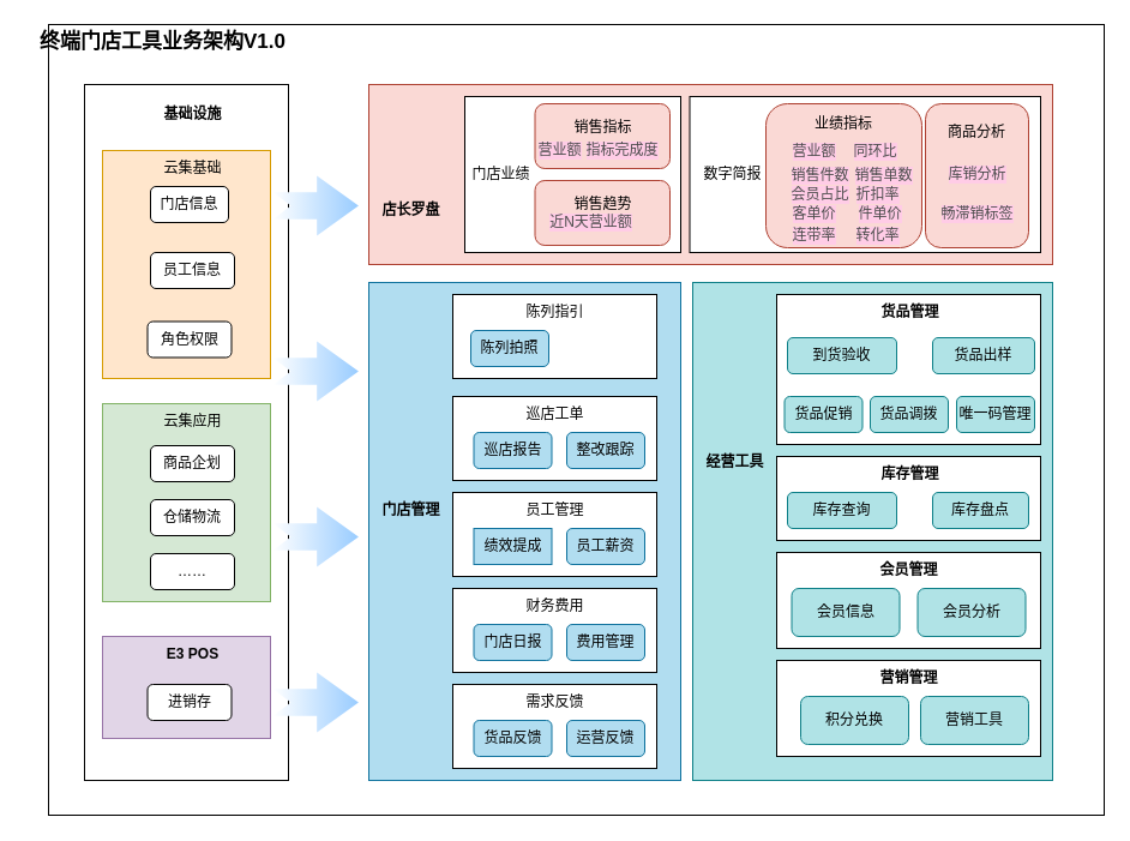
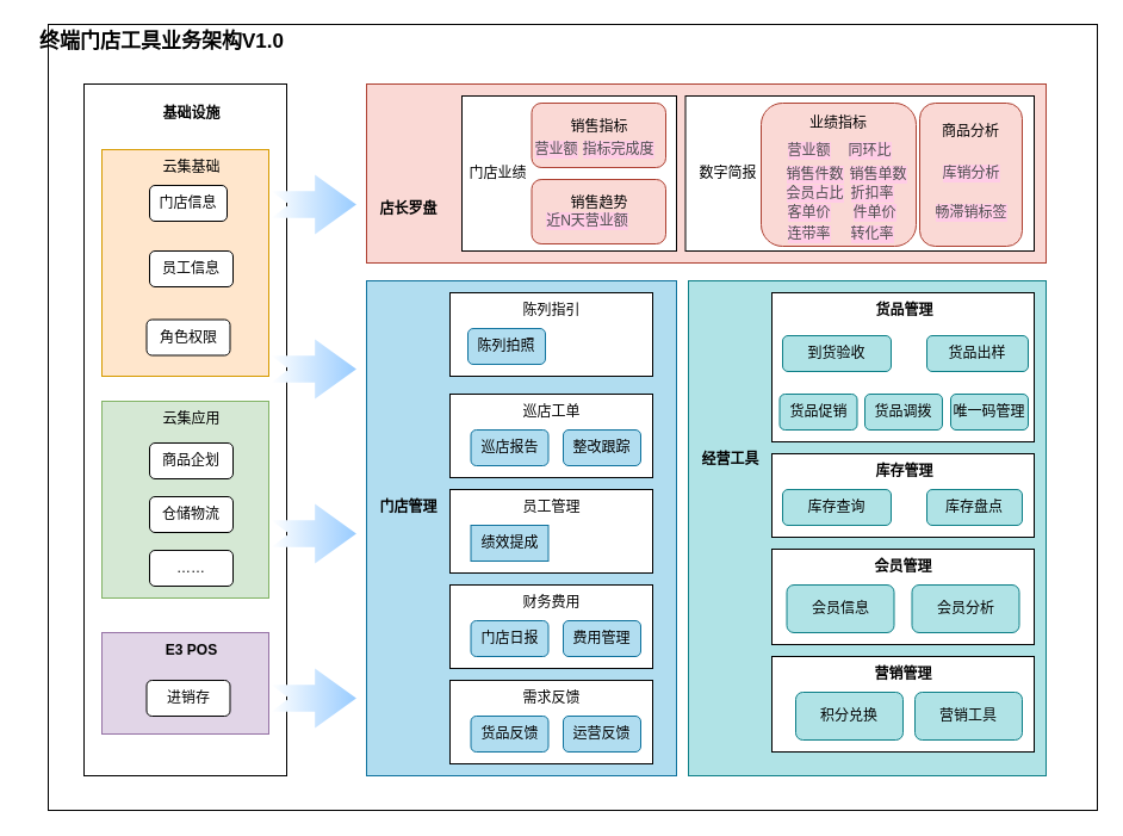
  <mxCell id="0" />
  <mxCell id="1" parent="0" />
  <mxCell id="2" value="" style="rounded=0;whiteSpace=wrap;html=1;" vertex="1" parent="1"><mxGeometry x="40" y="20" width="880" height="659" as="geometry" /></mxCell>
  <mxCell id="3" value="" style="rounded=0;whiteSpace=wrap;html=1;fillColor=#fad9d5;strokeColor=#ae4132;labelBackgroundColor=#FF9999;" vertex="1" parent="1"><mxGeometry x="307" y="70" width="570" height="150" as="geometry" /></mxCell>
  <mxCell id="4" value="店长罗盘" style="text;html=1;align=center;verticalAlign=middle;resizable=0;points=[];autosize=1;strokeColor=none;fillColor=none;fontStyle=1" vertex="1" parent="1"><mxGeometry x="307" y="160" width="70" height="30" as="geometry" /></mxCell>
  <mxCell id="5" value="" style="rounded=0;whiteSpace=wrap;html=1;fillColor=#b1ddf0;strokeColor=#10739e;" vertex="1" parent="1"><mxGeometry x="307" y="235" width="260" height="415" as="geometry" /></mxCell>
  <mxCell id="6" value="" style="rounded=0;whiteSpace=wrap;html=1;fontColor=#f4f0f0;" vertex="1" parent="1"><mxGeometry x="387" y="80" width="180" height="130" as="geometry" /></mxCell>
  <mxCell id="7" value="门店业绩" style="text;html=1;align=center;verticalAlign=middle;resizable=0;points=[];autosize=1;strokeColor=none;fillColor=none;" vertex="1" parent="1"><mxGeometry x="382" y="130" width="70" height="30" as="geometry" /></mxCell>
  <mxCell id="8" value="销售指标&lt;br&gt;&lt;br&gt;" style="rounded=1;whiteSpace=wrap;html=1;fillColor=#fad9d5;strokeColor=#ae4132;" vertex="1" parent="1"><mxGeometry x="445.5" y="86" width="112.5" height="54" as="geometry" /></mxCell>
  <mxCell id="9" value="销售趋势&lt;br&gt;&lt;br&gt;" style="rounded=1;whiteSpace=wrap;html=1;fillColor=#fad9d5;strokeColor=#ae4132;" vertex="1" parent="1"><mxGeometry x="445.5" y="150" width="112.5" height="54" as="geometry" /></mxCell>
  <mxCell id="10" value="门店管理" style="text;html=1;align=center;verticalAlign=middle;resizable=0;points=[];autosize=1;strokeColor=none;fillColor=none;fontStyle=1" vertex="1" parent="1"><mxGeometry x="307" y="410" width="70" height="30" as="geometry" /></mxCell>
  <mxCell id="11" value="" style="rounded=0;whiteSpace=wrap;html=1;fillColor=#b0e3e6;strokeColor=#0e8088;" vertex="1" parent="1"><mxGeometry x="577" y="235" width="300" height="415" as="geometry" /></mxCell>
  <mxCell id="12" value="经营工具" style="text;html=1;align=center;verticalAlign=middle;resizable=0;points=[];autosize=1;strokeColor=none;fillColor=none;fontStyle=1" vertex="1" parent="1"><mxGeometry x="577" y="370" width="70" height="30" as="geometry" /></mxCell>
  <mxCell id="13" value="" style="rounded=0;whiteSpace=wrap;html=1;" vertex="1" parent="1"><mxGeometry x="377" y="245" width="170" height="70" as="geometry" /></mxCell>
  <mxCell id="14" value="陈列指引" style="text;html=1;align=center;verticalAlign=middle;resizable=0;points=[];autosize=1;strokeColor=none;fillColor=none;" vertex="1" parent="1"><mxGeometry x="427" y="245" width="70" height="30" as="geometry" /></mxCell>
  <mxCell id="15" value="陈列拍照" style="rounded=1;whiteSpace=wrap;html=1;fillColor=#b1ddf0;strokeColor=#10739e;" vertex="1" parent="1"><mxGeometry x="392" y="275" width="65" height="30" as="geometry" /></mxCell>
  <mxCell id="16" value="" style="rounded=0;whiteSpace=wrap;html=1;" vertex="1" parent="1"><mxGeometry x="377" y="330" width="170" height="70" as="geometry" /></mxCell>
  <mxCell id="17" value="巡店工单" style="text;html=1;align=center;verticalAlign=middle;resizable=0;points=[];autosize=1;strokeColor=none;fillColor=none;" vertex="1" parent="1"><mxGeometry x="427" y="330" width="70" height="30" as="geometry" /></mxCell>
  <mxCell id="18" value="巡店报告" style="rounded=1;whiteSpace=wrap;html=1;fillColor=#b1ddf0;strokeColor=#10739e;" vertex="1" parent="1"><mxGeometry x="394.5" y="360" width="65" height="30" as="geometry" /></mxCell>
  <mxCell id="19" value="整改跟踪" style="rounded=1;whiteSpace=wrap;html=1;fillColor=#b1ddf0;strokeColor=#10739e;" vertex="1" parent="1"><mxGeometry x="472" y="360" width="65" height="30" as="geometry" /></mxCell>
  <mxCell id="20" value="" style="rounded=0;whiteSpace=wrap;html=1;" vertex="1" parent="1"><mxGeometry x="377" y="410" width="170" height="70" as="geometry" /></mxCell>
  <mxCell id="21" value="员工管理" style="text;html=1;align=center;verticalAlign=middle;resizable=0;points=[];autosize=1;strokeColor=none;fillColor=none;" vertex="1" parent="1"><mxGeometry x="427" y="410" width="70" height="30" as="geometry" /></mxCell>
  <mxCell id="22" value="绩效提成" style="whiteSpace=wrap;html=1;fillColor=#b1ddf0;strokeColor=#10739e;rounded=0;" vertex="1" parent="1"><mxGeometry x="394.5" y="440" width="65" height="30" as="geometry" /></mxCell>
- <mxCell id="23" value="员工薪资" style="rounded=1;whiteSpace=wrap;html=1;fillColor=#b1ddf0;strokeColor=#10739e;" vertex="1" parent="1"><mxGeometry x="472" y="440" width="65" height="30" as="geometry" /></mxCell>
  <mxCell id="24" value="" style="rounded=0;whiteSpace=wrap;html=1;" vertex="1" parent="1"><mxGeometry x="377" y="490" width="170" height="70" as="geometry" /></mxCell>
  <mxCell id="25" value="财务费用" style="text;html=1;align=center;verticalAlign=middle;resizable=0;points=[];autosize=1;strokeColor=none;fillColor=none;" vertex="1" parent="1"><mxGeometry x="427" y="490" width="70" height="30" as="geometry" /></mxCell>
  <mxCell id="26" value="门店日报" style="rounded=1;whiteSpace=wrap;html=1;fillColor=#b1ddf0;strokeColor=#10739e;" vertex="1" parent="1"><mxGeometry x="394.5" y="520" width="65" height="30" as="geometry" /></mxCell>
  <mxCell id="27" value="费用管理" style="rounded=1;whiteSpace=wrap;html=1;fillColor=#b1ddf0;strokeColor=#10739e;" vertex="1" parent="1"><mxGeometry x="472" y="520" width="65" height="30" as="geometry" /></mxCell>
  <mxCell id="28" value="" style="rounded=0;whiteSpace=wrap;html=1;" vertex="1" parent="1"><mxGeometry x="647" y="245" width="220" height="125" as="geometry" /></mxCell>
  <mxCell id="29" value="货品管理" style="text;html=1;align=center;verticalAlign=middle;resizable=0;points=[];autosize=1;strokeColor=none;fillColor=none;fontStyle=1" vertex="1" parent="1"><mxGeometry x="722.5" y="245" width="70" height="30" as="geometry" /></mxCell>
  <mxCell id="30" value="" style="rounded=0;whiteSpace=wrap;html=1;" vertex="1" parent="1"><mxGeometry x="647" y="380" width="220" height="70" as="geometry" /></mxCell>
  <mxCell id="31" value="库存管理" style="text;html=1;align=center;verticalAlign=middle;resizable=0;points=[];autosize=1;strokeColor=none;fillColor=none;fontStyle=1" vertex="1" parent="1"><mxGeometry x="722.5" y="380" width="70" height="30" as="geometry" /></mxCell>
  <mxCell id="32" value="库存查询" style="rounded=1;whiteSpace=wrap;html=1;fillColor=#b0e3e6;strokeColor=#0e8088;" vertex="1" parent="1"><mxGeometry x="656" y="410" width="91" height="30" as="geometry" /></mxCell>
  <mxCell id="33" value="库存盘点" style="rounded=1;whiteSpace=wrap;html=1;fillColor=#b0e3e6;strokeColor=#0e8088;" vertex="1" parent="1"><mxGeometry x="777" y="410" width="80" height="30" as="geometry" /></mxCell>
  <mxCell id="34" value="唯一码管理" style="rounded=1;whiteSpace=wrap;html=1;fillColor=#b0e3e6;strokeColor=#0e8088;" vertex="1" parent="1"><mxGeometry x="797" y="330" width="65" height="30" as="geometry" /></mxCell>
  <mxCell id="35" value="" style="rounded=0;whiteSpace=wrap;html=1;" vertex="1" parent="1"><mxGeometry x="377" y="570" width="170" height="70" as="geometry" /></mxCell>
  <mxCell id="36" value="需求反馈" style="text;html=1;align=center;verticalAlign=middle;resizable=0;points=[];autosize=1;strokeColor=none;fillColor=none;" vertex="1" parent="1"><mxGeometry x="427" y="570" width="70" height="30" as="geometry" /></mxCell>
  <mxCell id="37" value="货品反馈" style="rounded=1;whiteSpace=wrap;html=1;fillColor=#b1ddf0;strokeColor=#10739e;" vertex="1" parent="1"><mxGeometry x="394.5" y="600" width="65" height="30" as="geometry" /></mxCell>
  <mxCell id="38" value="运营反馈" style="rounded=1;whiteSpace=wrap;html=1;fillColor=#b1ddf0;strokeColor=#10739e;" vertex="1" parent="1"><mxGeometry x="472" y="600" width="65" height="30" as="geometry" /></mxCell>
  <mxCell id="39" value="到货验收" style="rounded=1;whiteSpace=wrap;html=1;fillColor=#b0e3e6;strokeColor=#0e8088;" vertex="1" parent="1"><mxGeometry x="656" y="281" width="91" height="30" as="geometry" /></mxCell>
  <mxCell id="40" value="货品促销" style="rounded=1;whiteSpace=wrap;html=1;fillColor=#b0e3e6;strokeColor=#0e8088;" vertex="1" parent="1"><mxGeometry x="653.5" y="330" width="65" height="30" as="geometry" /></mxCell>
  <mxCell id="41" value="货品调拨" style="rounded=1;whiteSpace=wrap;html=1;fillColor=#b0e3e6;strokeColor=#0e8088;" vertex="1" parent="1"><mxGeometry x="725" y="330" width="65" height="30" as="geometry" /></mxCell>
  <mxCell id="42" value="货品出样" style="rounded=1;whiteSpace=wrap;html=1;fillColor=#b0e3e6;strokeColor=#0e8088;" vertex="1" parent="1"><mxGeometry x="777" y="281" width="85" height="30" as="geometry" /></mxCell>
  <mxCell id="43" value="" style="rounded=0;whiteSpace=wrap;html=1;" vertex="1" parent="1"><mxGeometry x="647" y="460" width="220" height="80" as="geometry" /></mxCell>
  <mxCell id="44" value="会员管理" style="text;html=1;align=center;verticalAlign=middle;resizable=0;points=[];autosize=1;strokeColor=none;fillColor=none;fontStyle=1" vertex="1" parent="1"><mxGeometry x="722" y="460" width="70" height="30" as="geometry" /></mxCell>
  <mxCell id="45" value="会员信息" style="rounded=1;whiteSpace=wrap;html=1;fillColor=#b0e3e6;strokeColor=#0e8088;" vertex="1" parent="1"><mxGeometry x="659.5" y="490" width="90" height="40" as="geometry" /></mxCell>
  <mxCell id="46" value="会员分析" style="rounded=1;whiteSpace=wrap;html=1;fillColor=#b0e3e6;strokeColor=#0e8088;" vertex="1" parent="1"><mxGeometry x="764.5" y="490" width="90" height="40" as="geometry" /></mxCell>
  <mxCell id="47" value="" style="rounded=0;whiteSpace=wrap;html=1;" vertex="1" parent="1"><mxGeometry x="647" y="550" width="220" height="80" as="geometry" /></mxCell>
  <mxCell id="48" value="营销管理" style="text;html=1;align=center;verticalAlign=middle;resizable=0;points=[];autosize=1;strokeColor=none;fillColor=none;fontStyle=1" vertex="1" parent="1"><mxGeometry x="722" y="550" width="70" height="30" as="geometry" /></mxCell>
  <mxCell id="49" value="积分兑换" style="rounded=1;whiteSpace=wrap;html=1;fillColor=#b0e3e6;strokeColor=#0e8088;" vertex="1" parent="1"><mxGeometry x="667" y="580" width="90" height="40" as="geometry" /></mxCell>
  <mxCell id="50" value="营销工具" style="rounded=1;whiteSpace=wrap;html=1;fillColor=#b0e3e6;strokeColor=#0e8088;" vertex="1" parent="1"><mxGeometry x="767" y="580" width="90" height="40" as="geometry" /></mxCell>
  <mxCell id="51" value="" style="rounded=0;whiteSpace=wrap;html=1;" vertex="1" parent="1"><mxGeometry x="70" y="70" width="170" height="580" as="geometry" /></mxCell>
  <mxCell id="52" value="基础设施" style="text;html=1;align=center;verticalAlign=middle;resizable=0;points=[];autosize=1;strokeColor=none;fillColor=none;fontStyle=1" vertex="1" parent="1"><mxGeometry x="125" y="80" width="70" height="30" as="geometry" /></mxCell>
  <mxCell id="53" value="" style="rounded=0;whiteSpace=wrap;html=1;fillColor=#ffe6cc;strokeColor=#d79b00;" vertex="1" parent="1"><mxGeometry x="85" y="125" width="140" height="190" as="geometry" /></mxCell>
  <mxCell id="54" value="云集基础" style="text;html=1;align=center;verticalAlign=middle;resizable=0;points=[];autosize=1;strokeColor=none;fillColor=none;" vertex="1" parent="1"><mxGeometry x="125" y="125" width="70" height="30" as="geometry" /></mxCell>
  <mxCell id="55" value="门店信息" style="rounded=1;whiteSpace=wrap;html=1;" vertex="1" parent="1"><mxGeometry x="125" y="155" width="65" height="30" as="geometry" /></mxCell>
  <mxCell id="56" value="员工信息" style="rounded=1;whiteSpace=wrap;html=1;" vertex="1" parent="1"><mxGeometry x="125" y="210" width="70" height="30" as="geometry" /></mxCell>
  <mxCell id="57" value="角色权限" style="rounded=1;whiteSpace=wrap;html=1;" vertex="1" parent="1"><mxGeometry x="122.5" y="267.5" width="70" height="30" as="geometry" /></mxCell>
  <mxCell id="58" value="" style="rounded=0;whiteSpace=wrap;html=1;fillColor=#d5e8d4;strokeColor=#82b366;" vertex="1" parent="1"><mxGeometry x="85" y="336" width="140" height="165" as="geometry" /></mxCell>
  <mxCell id="59" value="云集应用" style="text;html=1;align=center;verticalAlign=middle;resizable=0;points=[];autosize=1;strokeColor=none;fillColor=none;" vertex="1" parent="1"><mxGeometry x="125" y="336" width="70" height="30" as="geometry" /></mxCell>
  <mxCell id="60" value="商品企划" style="rounded=1;whiteSpace=wrap;html=1;" vertex="1" parent="1"><mxGeometry x="125" y="371" width="70" height="30" as="geometry" /></mxCell>
  <mxCell id="61" value="仓储物流" style="rounded=1;whiteSpace=wrap;html=1;" vertex="1" parent="1"><mxGeometry x="125" y="416" width="70" height="30" as="geometry" /></mxCell>
  <mxCell id="62" value="" style="rounded=0;whiteSpace=wrap;html=1;fillColor=#e1d5e7;strokeColor=#9673a6;" vertex="1" parent="1"><mxGeometry x="85" y="530" width="140" height="85" as="geometry" /></mxCell>
  <mxCell id="63" value="E3 POS" style="text;html=1;align=center;verticalAlign=middle;resizable=0;points=[];autosize=1;strokeColor=none;fillColor=none;fontStyle=1" vertex="1" parent="1"><mxGeometry x="125" y="530" width="70" height="30" as="geometry" /></mxCell>
  <mxCell id="64" value="进销存" style="rounded=1;whiteSpace=wrap;html=1;" vertex="1" parent="1"><mxGeometry x="122.5" y="570" width="70" height="30" as="geometry" /></mxCell>
  <mxCell id="65" value="……" style="rounded=1;whiteSpace=wrap;html=1;" vertex="1" parent="1"><mxGeometry x="125" y="461" width="70" height="30" as="geometry" /></mxCell>
  <mxCell id="66" value="" style="html=1;shadow=0;dashed=0;align=center;verticalAlign=middle;shape=mxgraph.arrows2.arrow;dy=0.55;dx=34.76;notch=15;gradientColor=#99CCFF;gradientDirection=east;strokeColor=none;flipV=1;" vertex="1" parent="1"><mxGeometry x="227" y="146" width="71.43" height="50" as="geometry" /></mxCell>
  <mxCell id="67" value="" style="html=1;shadow=0;dashed=0;align=center;verticalAlign=middle;shape=mxgraph.arrows2.arrow;dy=0.55;dx=34.76;notch=15;gradientColor=#99CCFF;gradientDirection=east;strokeColor=none;flipV=1;" vertex="1" parent="1"><mxGeometry x="227" y="284" width="71.43" height="50" as="geometry" /></mxCell>
  <mxCell id="68" value="" style="html=1;shadow=0;dashed=0;align=center;verticalAlign=middle;shape=mxgraph.arrows2.arrow;dy=0.55;dx=34.76;notch=15;gradientColor=#99CCFF;gradientDirection=east;strokeColor=none;flipV=1;" vertex="1" parent="1"><mxGeometry x="227" y="422" width="71.43" height="50" as="geometry" /></mxCell>
  <mxCell id="69" value="" style="html=1;shadow=0;dashed=0;align=center;verticalAlign=middle;shape=mxgraph.arrows2.arrow;dy=0.55;dx=34.76;notch=15;gradientColor=#99CCFF;gradientDirection=east;strokeColor=none;flipV=1;" vertex="1" parent="1"><mxGeometry x="227" y="560" width="71.43" height="50" as="geometry" /></mxCell>
  <mxCell id="70" value="&lt;span style=&quot;font-weight: normal;&quot;&gt;营业额&lt;/span&gt;" style="text;html=1;align=center;verticalAlign=middle;resizable=0;points=[];autosize=1;strokeColor=none;fillColor=none;fontStyle=1;labelBackgroundColor=#FFCCE6;fontColor=#4D4D4D;" vertex="1" parent="1"><mxGeometry x="435.5" y="110" width="60" height="30" as="geometry" /></mxCell>
  <mxCell id="71" value="&lt;span style=&quot;font-weight: normal;&quot;&gt;指标完成度&lt;/span&gt;" style="text;html=1;align=center;verticalAlign=middle;resizable=0;points=[];autosize=1;strokeColor=none;fillColor=none;fontStyle=1;labelBackgroundColor=#FFCCE6;fontColor=#4D4D4D;" vertex="1" parent="1"><mxGeometry x="478" y="110" width="80" height="30" as="geometry" /></mxCell>
  <mxCell id="72" value="&lt;span style=&quot;font-weight: normal;&quot;&gt;近N天营业额&lt;/span&gt;" style="text;html=1;align=center;verticalAlign=middle;resizable=0;points=[];autosize=1;strokeColor=none;fillColor=none;fontStyle=1;labelBackgroundColor=#FFCCE6;fontColor=#4D4D4D;" vertex="1" parent="1"><mxGeometry x="446.75" y="170" width="90" height="30" as="geometry" /></mxCell>
  <mxCell id="73" value="" style="rounded=0;whiteSpace=wrap;html=1;fontColor=#f4f0f0;" vertex="1" parent="1"><mxGeometry x="574.5" y="80" width="292.5" height="130" as="geometry" /></mxCell>
  <mxCell id="74" value="数字简报" style="text;html=1;align=center;verticalAlign=middle;resizable=0;points=[];autosize=1;strokeColor=none;fillColor=none;" vertex="1" parent="1"><mxGeometry x="574.5" y="130" width="70" height="30" as="geometry" /></mxCell>
  <mxCell id="75" value="业绩指标&lt;br&gt;&lt;br&gt;&lt;br&gt;&lt;br&gt;&lt;br&gt;&lt;br&gt;&lt;br&gt;" style="rounded=1;whiteSpace=wrap;html=1;fillColor=#fad9d5;strokeColor=#ae4132;" vertex="1" parent="1"><mxGeometry x="638" y="86" width="130" height="120" as="geometry" /></mxCell>
  <mxCell id="76" value="&lt;span style=&quot;font-weight: 400;&quot;&gt;销售件数&lt;/span&gt;" style="text;html=1;align=center;verticalAlign=middle;resizable=0;points=[];autosize=1;strokeColor=none;fillColor=none;fontStyle=1;labelBackgroundColor=#FFCCE6;fontColor=#4D4D4D;" vertex="1" parent="1"><mxGeometry x="648" y="131" width="70" height="30" as="geometry" /></mxCell>
  <mxCell id="77" value="&lt;span style=&quot;font-weight: 400;&quot;&gt;销售单数&lt;/span&gt;" style="text;html=1;align=center;verticalAlign=middle;resizable=0;points=[];autosize=1;strokeColor=none;fillColor=none;fontStyle=1;labelBackgroundColor=#FFCCE6;fontColor=#4D4D4D;" vertex="1" parent="1"><mxGeometry x="701" y="131" width="70" height="30" as="geometry" /></mxCell>
  <mxCell id="78" value="&lt;span style=&quot;font-weight: 400;&quot;&gt;会员占比&lt;/span&gt;" style="text;html=1;align=center;verticalAlign=middle;resizable=0;points=[];autosize=1;strokeColor=none;fillColor=none;fontStyle=1;labelBackgroundColor=#FFCCE6;fontColor=#4D4D4D;" vertex="1" parent="1"><mxGeometry x="648" y="147" width="70" height="30" as="geometry" /></mxCell>
  <mxCell id="79" value="&lt;span style=&quot;font-weight: 400;&quot;&gt;折扣率&lt;/span&gt;" style="text;html=1;align=center;verticalAlign=middle;resizable=0;points=[];autosize=1;strokeColor=none;fillColor=none;fontStyle=1;labelBackgroundColor=#FFCCE6;fontColor=#4D4D4D;" vertex="1" parent="1"><mxGeometry x="701" y="147" width="60" height="30" as="geometry" /></mxCell>
  <mxCell id="80" value="&lt;span style=&quot;font-weight: 400;&quot;&gt;客单价&lt;/span&gt;" style="text;html=1;align=center;verticalAlign=middle;resizable=0;points=[];autosize=1;strokeColor=none;fillColor=none;fontStyle=1;labelBackgroundColor=#FFCCE6;fontColor=#4D4D4D;" vertex="1" parent="1"><mxGeometry x="648" y="163" width="60" height="30" as="geometry" /></mxCell>
  <mxCell id="81" value="&lt;span style=&quot;font-weight: 400;&quot;&gt;件单价&lt;/span&gt;" style="text;html=1;align=center;verticalAlign=middle;resizable=0;points=[];autosize=1;strokeColor=none;fillColor=none;fontStyle=1;labelBackgroundColor=#FFCCE6;fontColor=#4D4D4D;" vertex="1" parent="1"><mxGeometry x="703" y="163" width="60" height="30" as="geometry" /></mxCell>
  <mxCell id="82" value="&lt;span style=&quot;font-weight: 400;&quot;&gt;连带率&lt;/span&gt;" style="text;html=1;align=center;verticalAlign=middle;resizable=0;points=[];autosize=1;strokeColor=none;fillColor=none;fontStyle=1;labelBackgroundColor=#FFCCE6;fontColor=#4D4D4D;" vertex="1" parent="1"><mxGeometry x="648" y="181" width="60" height="30" as="geometry" /></mxCell>
  <mxCell id="83" value="&lt;span style=&quot;font-weight: 400;&quot;&gt;转化率&lt;/span&gt;" style="text;html=1;align=center;verticalAlign=middle;resizable=0;points=[];autosize=1;strokeColor=none;fillColor=none;fontStyle=1;labelBackgroundColor=#FFCCE6;fontColor=#4D4D4D;" vertex="1" parent="1"><mxGeometry x="701" y="181" width="60" height="30" as="geometry" /></mxCell>
  <mxCell id="84" value="&lt;span style=&quot;font-weight: 400;&quot;&gt;营业额&lt;/span&gt;" style="text;html=1;align=center;verticalAlign=middle;resizable=0;points=[];autosize=1;strokeColor=none;fillColor=none;fontStyle=1;labelBackgroundColor=#FFCCE6;fontColor=#4D4D4D;" vertex="1" parent="1"><mxGeometry x="648" y="111" width="60" height="30" as="geometry" /></mxCell>
  <mxCell id="85" value="&lt;span style=&quot;font-weight: 400;&quot;&gt;同环比&lt;/span&gt;" style="text;html=1;align=center;verticalAlign=middle;resizable=0;points=[];autosize=1;strokeColor=none;fillColor=none;fontStyle=1;labelBackgroundColor=#FFCCE6;fontColor=#4D4D4D;" vertex="1" parent="1"><mxGeometry x="698.5" y="111" width="60" height="30" as="geometry" /></mxCell>
  <mxCell id="86" value="商品分析&lt;br&gt;&lt;br&gt;&lt;br&gt;&lt;br&gt;&lt;br&gt;&lt;br&gt;" style="rounded=1;whiteSpace=wrap;html=1;fillColor=#fad9d5;strokeColor=#ae4132;" vertex="1" parent="1"><mxGeometry x="771" y="86" width="86" height="120" as="geometry" /></mxCell>
  <mxCell id="87" value="&lt;span style=&quot;font-weight: normal;&quot;&gt;畅滞销标签&lt;br&gt;&lt;/span&gt;" style="text;html=1;align=center;verticalAlign=middle;resizable=0;points=[];autosize=1;strokeColor=none;fillColor=none;fontStyle=1;labelBackgroundColor=#FFCCE6;fontColor=#4D4D4D;" vertex="1" parent="1"><mxGeometry x="774" y="163" width="80" height="30" as="geometry" /></mxCell>
  <mxCell id="88" value="&lt;span style=&quot;font-weight: normal;&quot;&gt;库销分析&lt;br&gt;&lt;/span&gt;" style="text;html=1;align=center;verticalAlign=middle;resizable=0;points=[];autosize=1;strokeColor=none;fillColor=none;fontStyle=1;labelBackgroundColor=#FFCCE6;fontColor=#4D4D4D;" vertex="1" parent="1"><mxGeometry x="779" y="130" width="70" height="30" as="geometry" /></mxCell>
  <mxCell id="89" value="&lt;b&gt;&lt;font style=&quot;font-size: 17px;&quot;&gt;终端门店工具业务架构V1.0&lt;/font&gt;&lt;/b&gt;" style="text;html=1;align=center;verticalAlign=middle;resizable=0;points=[];autosize=1;strokeColor=none;fillColor=none;" vertex="1" parent="1"><mxGeometry x="20" y="20" width="230" height="30" as="geometry" /></mxCell>
